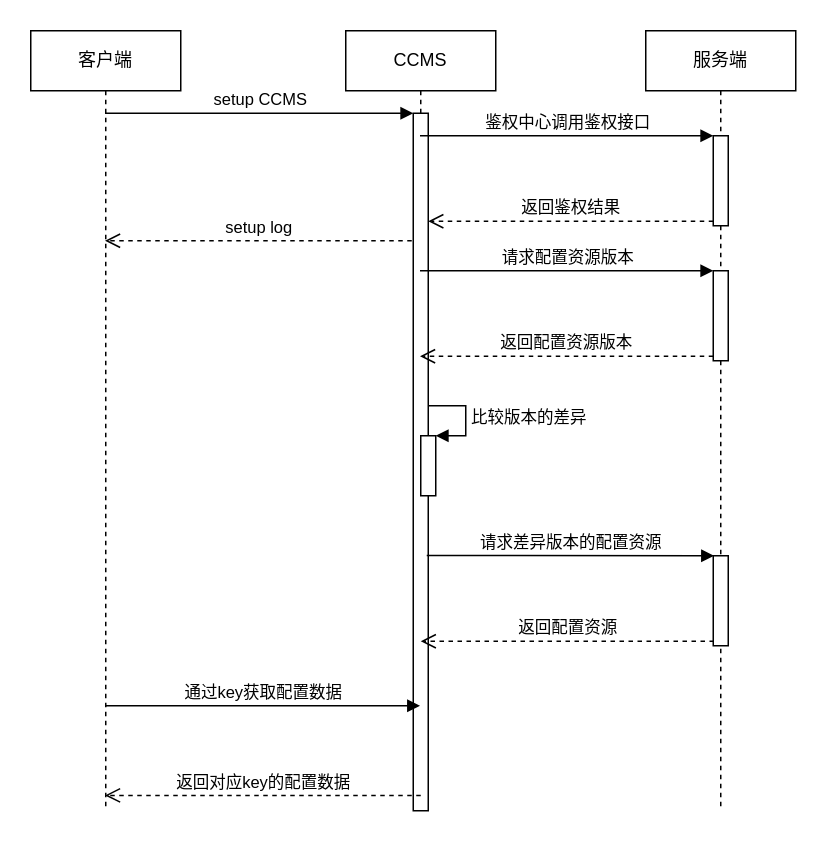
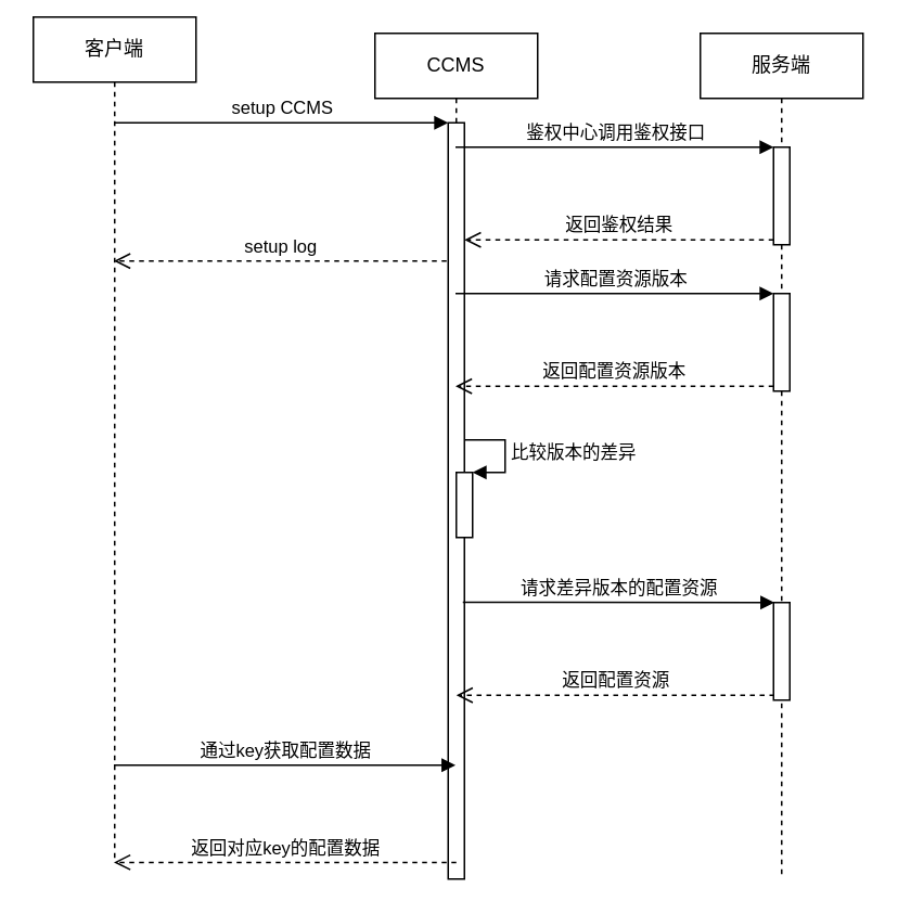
  <mxCell id="0" />
  <mxCell id="1" parent="0" />
- <mxCell id="2" value="客户端" style="shape=umlLifeline;perimeter=lifelinePerimeter;whiteSpace=wrap;html=1;container=1;collapsible=0;recursiveResize=0;outlineConnect=0;" vertex="1" parent="1"><mxGeometry x="20" y="20" width="100" height="520" as="geometry" /></mxCell>
+ <mxCell id="2" value="客户端" style="shape=umlLifeline;perimeter=lifelinePerimeter;whiteSpace=wrap;html=1;container=1;collapsible=0;recursiveResize=0;outlineConnect=0;" vertex="1" parent="1"><mxGeometry x="20" y="10" width="100" height="520" as="geometry" /></mxCell>
  <mxCell id="3" value="CCMS" style="shape=umlLifeline;perimeter=lifelinePerimeter;whiteSpace=wrap;html=1;container=1;collapsible=0;recursiveResize=0;outlineConnect=0;" vertex="1" parent="1"><mxGeometry x="230" y="20" width="100" height="520" as="geometry" /></mxCell>
  <mxCell id="4" value="" style="html=1;points=[];perimeter=orthogonalPerimeter;" vertex="1" parent="3"><mxGeometry x="45" y="55" width="10" height="465" as="geometry" /></mxCell>
  <mxCell id="5" value="服务端" style="shape=umlLifeline;perimeter=lifelinePerimeter;whiteSpace=wrap;html=1;container=1;collapsible=0;recursiveResize=0;outlineConnect=0;" vertex="1" parent="1"><mxGeometry x="430" y="20" width="100" height="520" as="geometry" /></mxCell>
  <mxCell id="6" value="" style="html=1;points=[];perimeter=orthogonalPerimeter;" vertex="1" parent="5"><mxGeometry x="45" y="350" width="10" height="60" as="geometry" /></mxCell>
  <mxCell id="7" value="" style="html=1;points=[];perimeter=orthogonalPerimeter;" vertex="1" parent="5"><mxGeometry x="45" y="70" width="10" height="60" as="geometry" /></mxCell>
  <mxCell id="8" value="" style="html=1;points=[];perimeter=orthogonalPerimeter;" vertex="1" parent="5"><mxGeometry x="45" y="160" width="10" height="60" as="geometry" /></mxCell>
  <mxCell id="9" value="setup CCMS" style="html=1;verticalAlign=bottom;endArrow=block;entryX=0;entryY=0;" edge="1" target="4" parent="1" source="2"><mxGeometry relative="1" as="geometry"><mxPoint x="250" y="80" as="sourcePoint" /></mxGeometry></mxCell>
  <mxCell id="10" value="setup log" style="html=1;verticalAlign=bottom;endArrow=open;dashed=1;endSize=8;" edge="1" parent="1" target="2"><mxGeometry relative="1" as="geometry"><mxPoint x="250" y="156" as="targetPoint" /><mxPoint x="274" y="160" as="sourcePoint" /><Array as="points"><mxPoint x="230" y="160" /></Array></mxGeometry></mxCell>
  <mxCell id="11" value="鉴权中心调用鉴权接口" style="html=1;verticalAlign=bottom;endArrow=block;entryX=0;entryY=0;" edge="1" target="7" parent="1" source="3"><mxGeometry relative="1" as="geometry"><mxPoint x="430" y="80" as="sourcePoint" /></mxGeometry></mxCell>
  <mxCell id="12" value="通过key获取配置数据" style="html=1;verticalAlign=bottom;endArrow=block;" edge="1" target="3" parent="1" source="2"><mxGeometry relative="1" as="geometry"><mxPoint x="200" y="210" as="sourcePoint" /><mxPoint x="270" y="410" as="targetPoint" /><Array as="points"><mxPoint x="240" y="470" /></Array></mxGeometry></mxCell>
  <mxCell id="13" value="返回对应key的配置数据" style="html=1;verticalAlign=bottom;endArrow=open;dashed=1;endSize=8;exitX=0.5;exitY=0.978;exitDx=0;exitDy=0;exitPerimeter=0;" edge="1" source="4" parent="1" target="2"><mxGeometry relative="1" as="geometry"><mxPoint x="200" y="286" as="targetPoint" /><mxPoint x="270" y="471" as="sourcePoint" /></mxGeometry></mxCell>
  <mxCell id="14" value="请求差异版本的配置资源" style="html=1;verticalAlign=bottom;endArrow=block;entryX=0;entryY=0;exitX=0.9;exitY=0.634;exitDx=0;exitDy=0;exitPerimeter=0;" edge="1" parent="1" source="4"><mxGeometry relative="1" as="geometry"><mxPoint x="290" y="370" as="sourcePoint" /><mxPoint x="475.5" y="370" as="targetPoint" /></mxGeometry></mxCell>
  <mxCell id="15" value="返回配置资源" style="html=1;verticalAlign=bottom;endArrow=open;dashed=1;endSize=8;exitX=0;exitY=0.95;" edge="1" parent="1"><mxGeometry relative="1" as="geometry"><mxPoint x="280" y="427" as="targetPoint" /><mxPoint x="475.5" y="427" as="sourcePoint" /></mxGeometry></mxCell>
  <mxCell id="16" value="请求配置资源版本" style="html=1;verticalAlign=bottom;endArrow=block;entryX=0;entryY=0;" edge="1" target="8" parent="1" source="3"><mxGeometry relative="1" as="geometry"><mxPoint x="400" y="170" as="sourcePoint" /></mxGeometry></mxCell>
  <mxCell id="17" value="返回配置资源版本" style="html=1;verticalAlign=bottom;endArrow=open;dashed=1;endSize=8;exitX=0;exitY=0.95;" edge="1" source="8" parent="1" target="3"><mxGeometry relative="1" as="geometry"><mxPoint x="400" y="246" as="targetPoint" /></mxGeometry></mxCell>
  <mxCell id="18" value="返回鉴权结果" style="html=1;verticalAlign=bottom;endArrow=open;dashed=1;endSize=8;exitX=0;exitY=0.95;" edge="1" parent="1" source="7" target="4"><mxGeometry relative="1" as="geometry"><mxPoint x="279.5" y="147" as="targetPoint" /><mxPoint x="470" y="147" as="sourcePoint" /></mxGeometry></mxCell>
  <mxCell id="19" value="" style="html=1;points=[];perimeter=orthogonalPerimeter;" vertex="1" parent="1"><mxGeometry x="280" y="290" width="10" height="40" as="geometry" /></mxCell>
  <mxCell id="20" value="比较版本的差异" style="edgeStyle=orthogonalEdgeStyle;html=1;align=left;spacingLeft=2;endArrow=block;rounded=0;entryX=1;entryY=0;" edge="1" target="19" parent="1"><mxGeometry relative="1" as="geometry"><mxPoint x="285" y="270" as="sourcePoint" /><Array as="points"><mxPoint x="310" y="270" /></Array></mxGeometry></mxCell>
